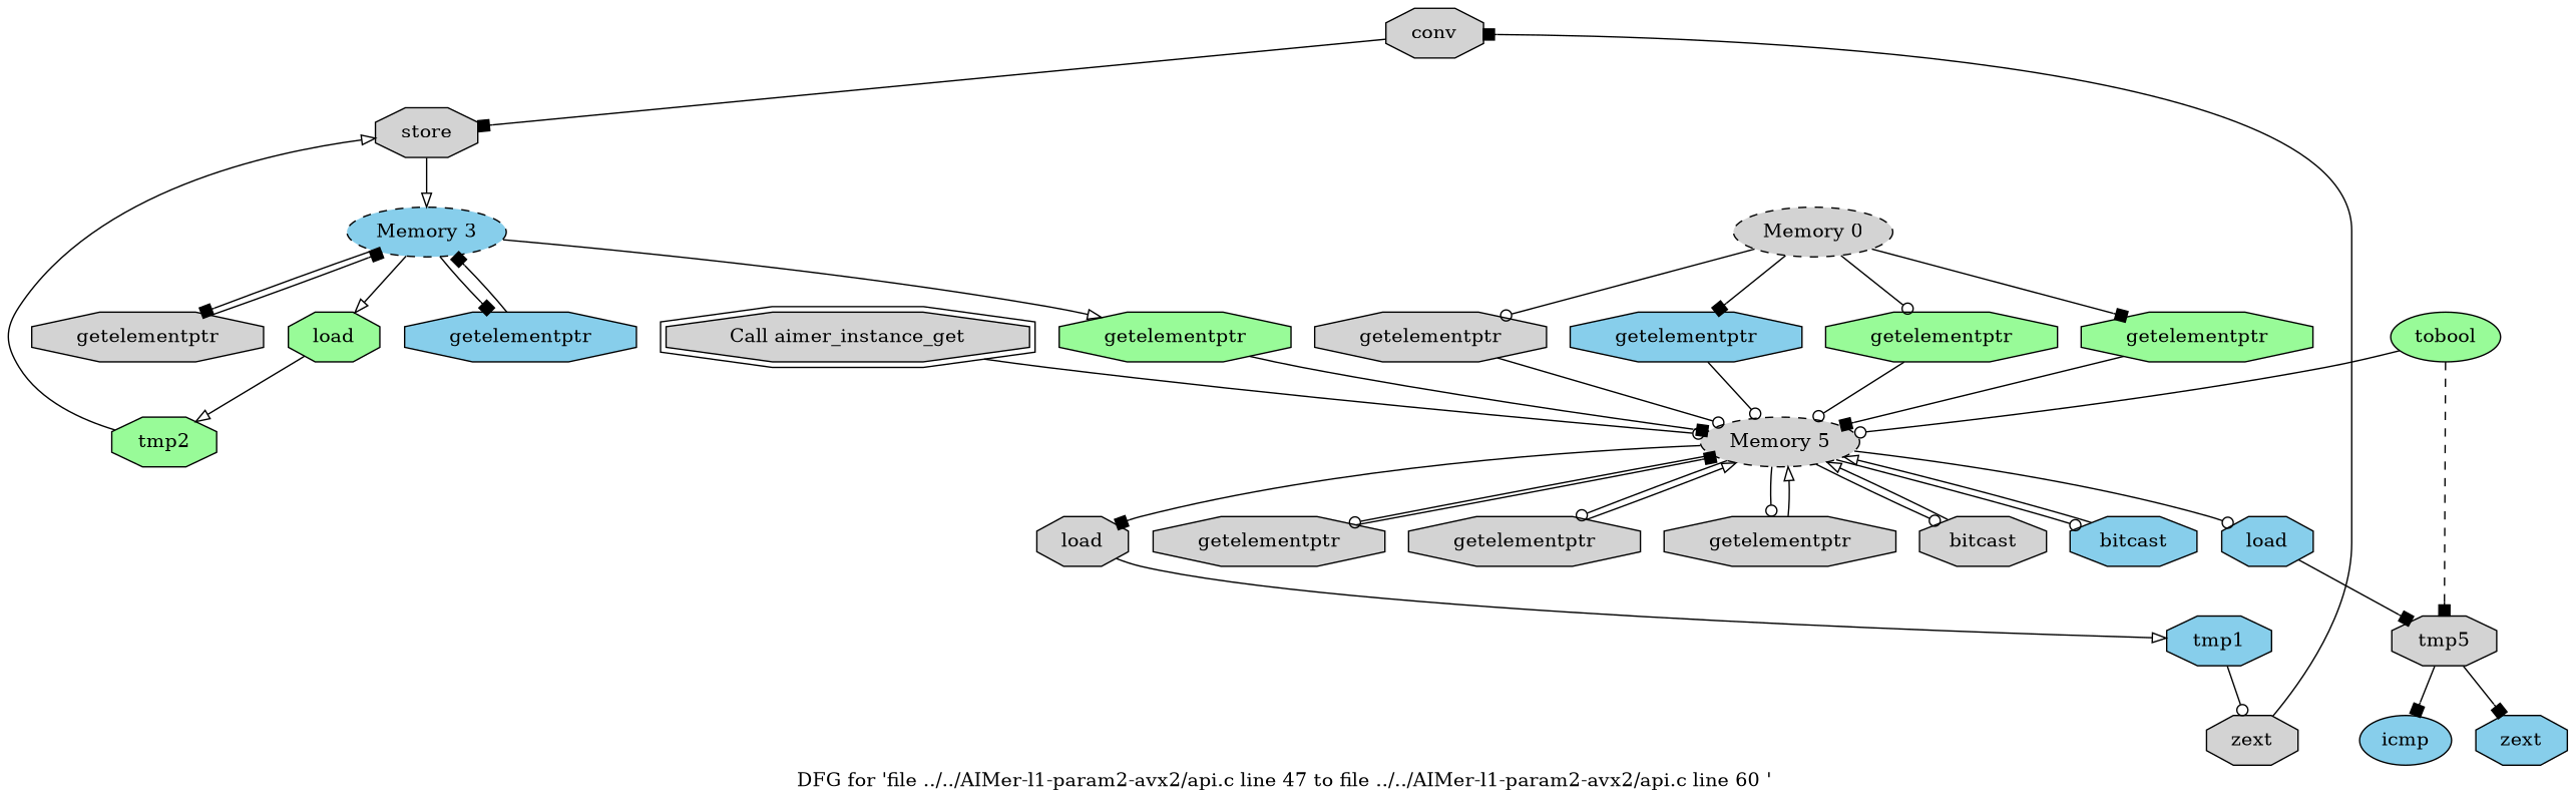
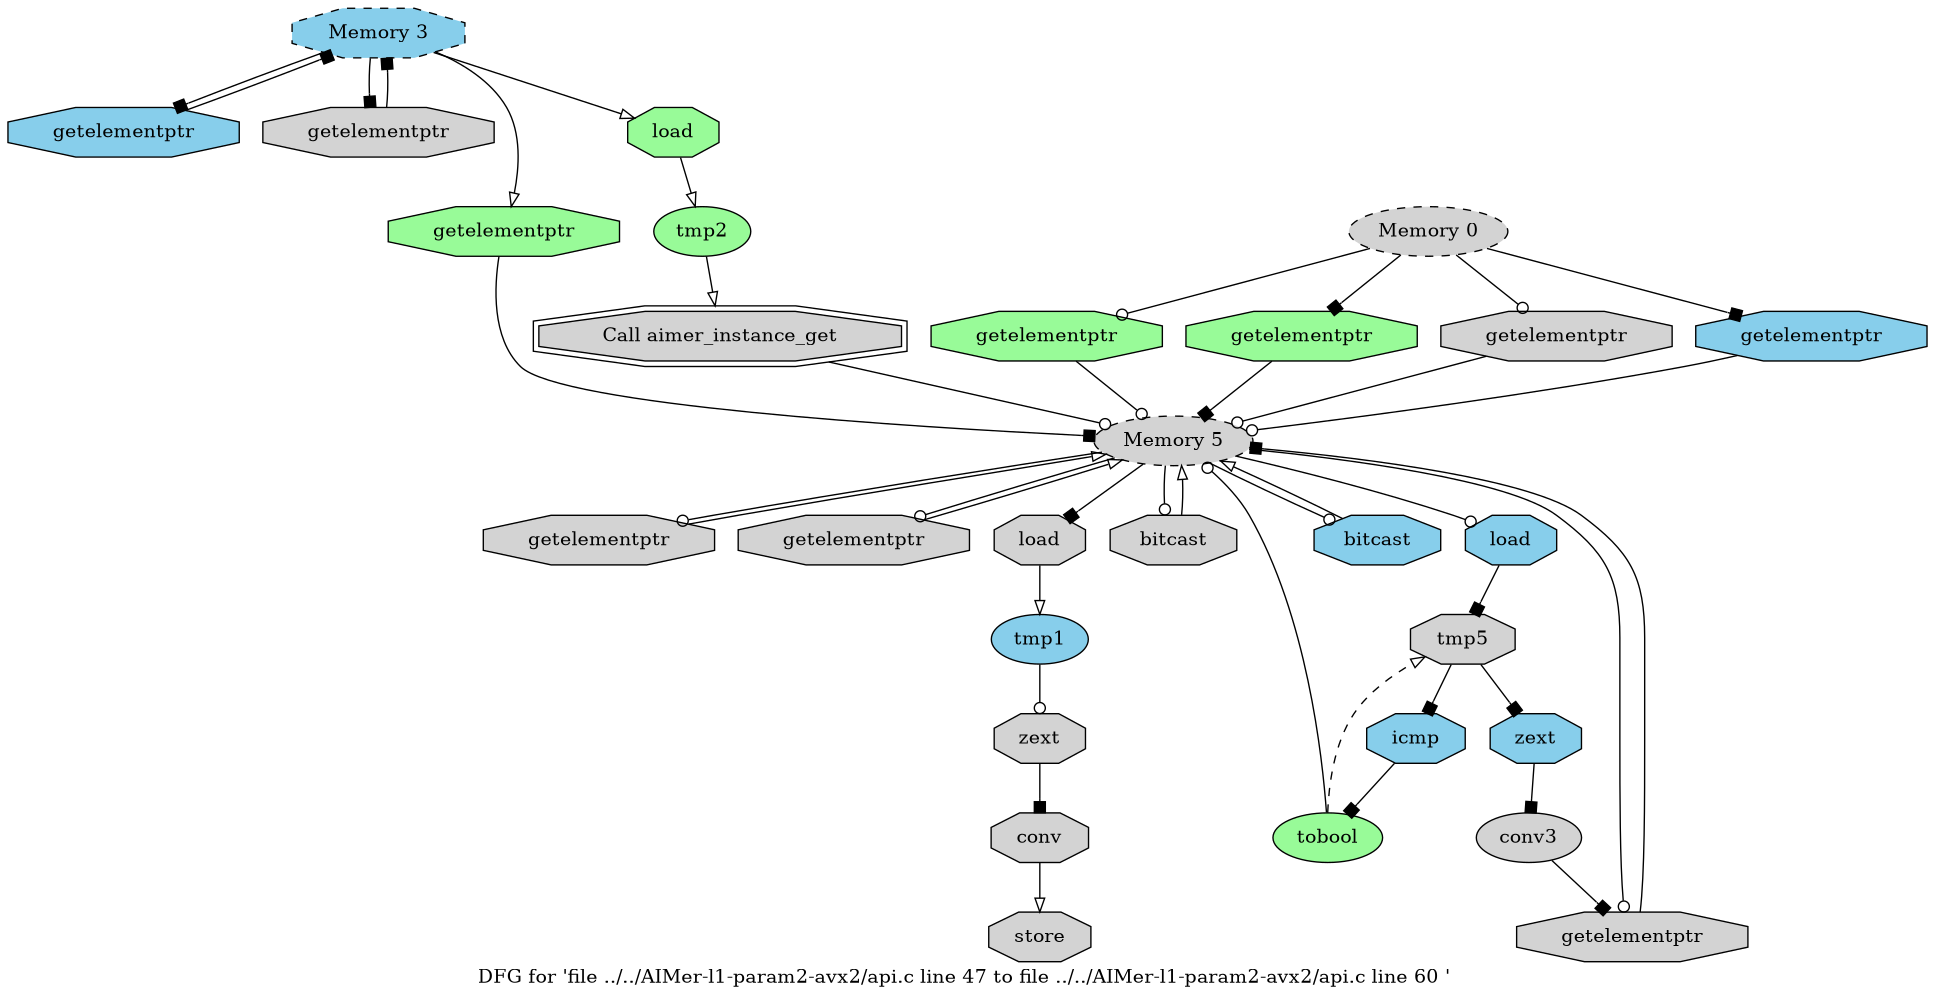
  digraph {
    fontname="DejaVu Serif"
    label="DFG for 'file ../../AIMer-l1-param2-avx2/api.c line 47 to file ../../AIMer-l1-param2-avx2/api.c line 60 ' "
    node [fillcolor=lightgrey fontname="DejaVu Serif" shape=octagon style="solid,filled"]
    edge [arrowhead=box fontname="DejaVu Serif"]
    n1 [label=conv]
    n2 [label=store]
-   n3 [fillcolor=skyblue label="Memory 3" shape=ellipse style="dashed,filled"]
+   n3 [fillcolor=skyblue label="Memory 3" style="dashed,filled"]
    n4 [fillcolor=skyblue label=getelementptr]
    n5 [label=getelementptr]
    n6 [fillcolor=palegreen label=getelementptr]
    n7 [fillcolor=palegreen label=load]
    n8 [label=getelementptr]
    n9 [label="Memory 5" shape=ellipse style="dashed,filled"]
    n10 [label=getelementptr]
    n11 [label=load]
    n12 [label=bitcast]
    n13 [fillcolor=skyblue label=load]
    n14 [fillcolor=skyblue label=bitcast]
    n15 [label=getelementptr]
-   n16 [fillcolor=skyblue label=tmp1]
+   n16 [fillcolor=skyblue label=tmp1 shape=ellipse]
    n17 [label=tmp5]
-   n18 [fillcolor=skyblue label=icmp shape=ellipse]
+   n18 [fillcolor=skyblue label=icmp]
    n19 [fillcolor=palegreen label=tobool shape=ellipse]
-   n20 [fillcolor=palegreen label=tmp2]
+   n20 [fillcolor=palegreen label=tmp2 shape=ellipse]
    n21 [label=zext]
    n22 [label=getelementptr]
    n23 [fillcolor=skyblue label=zext]
    n24 [label="Call aimer_instance_get" shape=doubleoctagon]
    n25 [label="Memory 0" shape=ellipse style="dashed,filled"]
    n26 [fillcolor=skyblue label=getelementptr]
    n27 [fillcolor=palegreen label=getelementptr]
    n28 [fillcolor=palegreen label=getelementptr]
-   n1 -> n2
-   n2 -> n3 [arrowhead=onormal]
+   n29 [label=conv3 shape=ellipse]
+   n1 -> n2 [arrowhead=onormal]
    n3 -> n4
    n3 -> n5
    n3 -> n6 [arrowhead=onormal]
    n3 -> n7 [arrowhead=onormal]
    n4 -> n3
    n5 -> n3
    n6 -> n9
    n7 -> n20 [arrowhead=onormal]
    n8 -> n9 [arrowhead=onormal]
    n9 -> n8 [arrowhead=odot]
    n9 -> n10 [arrowhead=odot]
    n9 -> n11
    n9 -> n12 [arrowhead=odot]
    n9 -> n13 [arrowhead=odot]
    n9 -> n14 [arrowhead=odot]
    n9 -> n15 [arrowhead=odot]
    n10 -> n9 [arrowhead=onormal]
    n11 -> n16 [arrowhead=onormal]
    n12 -> n9 [arrowhead=onormal]
    n13 -> n17
    n14 -> n9 [arrowhead=onormal]
    n15 -> n9
    n16 -> n21 [arrowhead=odot]
    n17 -> n18
    n17 -> n23
+   n18 -> n19
    n19 -> n9 [arrowhead=odot style=solid]
-   n19 -> n17 [style=dashed]
-   n20 -> n2 [arrowhead=onormal]
+   n19 -> n17 [arrowhead=onormal style=dashed]
+   n20 -> n24 [arrowhead=onormal]
    n21 -> n1
    n22 -> n9 [arrowhead=odot]
+   n23 -> n29
    n24 -> n9 [arrowhead=odot]
    n25 -> n22 [arrowhead=odot]
    n25 -> n26
    n25 -> n27 [arrowhead=odot]
    n25 -> n28
    n26 -> n9 [arrowhead=odot]
    n27 -> n9 [arrowhead=odot]
    n28 -> n9
+   n29 -> n15
  }
